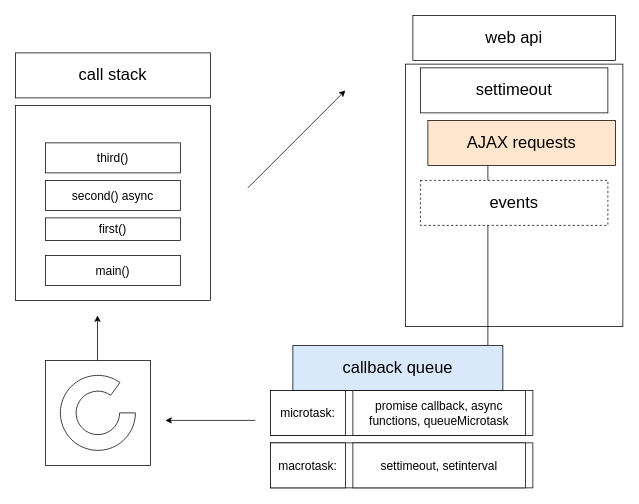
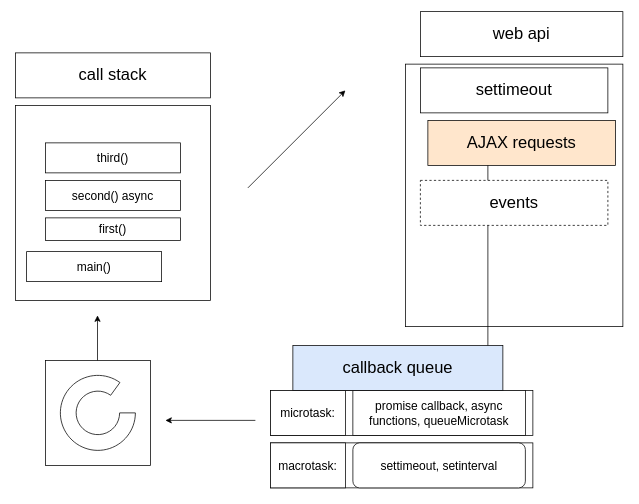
  <mxCell id="0" />
  <mxCell id="1" parent="0" />
  <mxCell id="2" value="" style="whiteSpace=wrap;html=1;aspect=fixed;" vertex="1" parent="1"><mxGeometry x="20" y="140" width="260" height="260" as="geometry" /></mxCell>
  <mxCell id="3" value="" style="endArrow=classic;html=1;rounded=0;fontSize=38;" edge="1" parent="1"><mxGeometry width="50" height="50" relative="1" as="geometry"><mxPoint x="330" y="250" as="sourcePoint" /><mxPoint x="460" y="120" as="targetPoint" /></mxGeometry></mxCell>
  <mxCell id="4" value="" style="rounded=0;whiteSpace=wrap;html=1;fontSize=38;" vertex="1" parent="1"><mxGeometry x="540" y="85" width="290" height="350" as="geometry" /></mxCell>
  <mxCell id="5" value="" style="endArrow=classic;html=1;rounded=0;fontSize=38;" edge="1" parent="1"><mxGeometry width="50" height="50" relative="1" as="geometry"><mxPoint x="650" y="210" as="sourcePoint" /><mxPoint x="650" y="470" as="targetPoint" /></mxGeometry></mxCell>
  <mxCell id="6" value="" style="rounded=0;whiteSpace=wrap;html=1;fontSize=38;" vertex="1" parent="1"><mxGeometry x="360" y="520" width="350" height="60" as="geometry" /></mxCell>
  <mxCell id="7" value="microtask:" style="rounded=0;whiteSpace=wrap;html=1;fontSize=16;" vertex="1" parent="1"><mxGeometry x="360" y="520" width="100" height="60" as="geometry" /></mxCell>
  <mxCell id="8" value="promise callback, async functions, queueMicrotask" style="rounded=0;whiteSpace=wrap;html=1;fontSize=16;" vertex="1" parent="1"><mxGeometry x="470" y="520" width="230" height="60" as="geometry" /></mxCell>
  <mxCell id="9" value="" style="rounded=0;whiteSpace=wrap;html=1;fontSize=38;" vertex="1" parent="1"><mxGeometry x="360" y="590" width="350" height="60" as="geometry" /></mxCell>
  <mxCell id="10" value="macrotask:" style="rounded=0;whiteSpace=wrap;html=1;fontSize=16;" vertex="1" parent="1"><mxGeometry x="360" y="590" width="100" height="60" as="geometry" /></mxCell>
- <mxCell id="11" value="settimeout, setinterval" style="rounded=0;whiteSpace=wrap;html=1;fontSize=16;" vertex="1" parent="1"><mxGeometry x="470" y="590" width="230" height="60" as="geometry" /></mxCell>
+ <mxCell id="11" value="settimeout, setinterval" style="whiteSpace=wrap;html=1;fontSize=16;rounded=1;" vertex="1" parent="1"><mxGeometry x="470" y="590" width="230" height="60" as="geometry" /></mxCell>
  <mxCell id="12" value="" style="whiteSpace=wrap;html=1;aspect=fixed;fontSize=16;" vertex="1" parent="1"><mxGeometry x="60" y="480" width="140" height="140" as="geometry" /></mxCell>
- <mxCell id="13" value="main()" style="rounded=0;whiteSpace=wrap;html=1;fontSize=16;" vertex="1" parent="1"><mxGeometry x="60" y="340" width="180" height="40" as="geometry" /></mxCell>
+ <mxCell id="13" value="main()" style="rounded=0;whiteSpace=wrap;html=1;fontSize=16;" vertex="1" parent="1"><mxGeometry x="35" y="335" width="180" height="40" as="geometry" /></mxCell>
  <mxCell id="14" value="first()" style="rounded=0;whiteSpace=wrap;html=1;fontSize=16;" vertex="1" parent="1"><mxGeometry x="60" y="290" width="180" height="30" as="geometry" /></mxCell>
  <mxCell id="15" value="second() async" style="rounded=0;whiteSpace=wrap;html=1;fontSize=16;" vertex="1" parent="1"><mxGeometry x="60" y="240" width="180" height="40" as="geometry" /></mxCell>
  <mxCell id="16" value="third()" style="rounded=0;whiteSpace=wrap;html=1;fontSize=16;" vertex="1" parent="1"><mxGeometry x="60" y="190" width="180" height="40" as="geometry" /></mxCell>
  <mxCell id="17" value="" style="verticalLabelPosition=bottom;verticalAlign=top;html=1;shape=mxgraph.basic.partConcEllipse;startAngle=0.25;endAngle=0.1;arcWidth=0.42;fontSize=16;" vertex="1" parent="1"><mxGeometry x="80" y="500" width="100" height="100" as="geometry" /></mxCell>
  <mxCell id="18" value="" style="endArrow=classic;html=1;rounded=0;fontSize=16;" edge="1" parent="1"><mxGeometry width="50" height="50" relative="1" as="geometry"><mxPoint x="340" y="560" as="sourcePoint" /><mxPoint x="220" y="560" as="targetPoint" /></mxGeometry></mxCell>
  <mxCell id="19" value="" style="endArrow=classic;html=1;rounded=0;fontSize=16;" edge="1" parent="1"><mxGeometry width="50" height="50" relative="1" as="geometry"><mxPoint x="129.5" y="480" as="sourcePoint" /><mxPoint x="129.5" y="420" as="targetPoint" /></mxGeometry></mxCell>
  <mxCell id="20" value="&lt;font style=&quot;font-size: 22px;&quot;&gt;settimeout&lt;/font&gt;" style="rounded=0;whiteSpace=wrap;html=1;fontSize=16;" vertex="1" parent="1"><mxGeometry x="560" y="90" width="250" height="60" as="geometry" /></mxCell>
  <mxCell id="21" value="&lt;font style=&quot;font-size: 22px;&quot;&gt;AJAX requests&lt;/font&gt;" style="rounded=0;whiteSpace=wrap;html=1;fontSize=16;fillColor=#ffe6cc;" vertex="1" parent="1"><mxGeometry x="570" y="160" width="250" height="60" as="geometry" /></mxCell>
  <mxCell id="22" value="&lt;font style=&quot;font-size: 22px;&quot;&gt;events&lt;/font&gt;" style="rounded=0;whiteSpace=wrap;html=1;fontSize=16;dashed=1;" vertex="1" parent="1"><mxGeometry x="560" y="240" width="250" height="60" as="geometry" /></mxCell>
  <mxCell id="23" value="call stack" style="rounded=0;whiteSpace=wrap;html=1;fontSize=22;" vertex="1" parent="1"><mxGeometry x="20" y="70" width="260" height="60" as="geometry" /></mxCell>
- <mxCell id="24" value="web api" style="rounded=0;whiteSpace=wrap;html=1;fontSize=22;" vertex="1" parent="1"><mxGeometry x="550" width="270" height="60" as="geometry" y="20" /></mxCell>
+ <mxCell id="24" value="web api" style="rounded=0;whiteSpace=wrap;html=1;fontSize=22;" vertex="1" parent="1"><mxGeometry x="560" y="15" width="270" height="60" as="geometry" /></mxCell>
  <mxCell id="25" value="callback queue" style="rounded=0;whiteSpace=wrap;html=1;fontSize=22;fillColor=#dae8fc;" vertex="1" parent="1"><mxGeometry x="390" y="460" width="280" height="60" as="geometry" /></mxCell>
